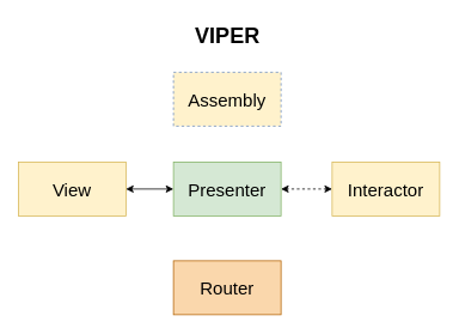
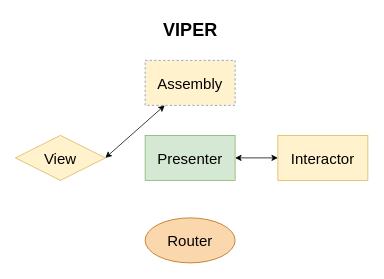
  <mxCell id="0" />
  <mxCell id="1" parent="0" />
  <mxCell id="2" value="&lt;font style=&quot;font-size: 20px&quot;&gt;Assembly&lt;/font&gt;" style="rounded=0;whiteSpace=wrap;html=1;dashed=1;fillColor=#fff2cc;strokeColor=#6c8ebf;" vertex="1" parent="1"><mxGeometry x="193" y="80" width="120" height="60" as="geometry" /></mxCell>
  <mxCell id="3" value="VIPER&lt;br&gt;" style="text;strokeColor=none;fillColor=none;html=1;fontSize=24;fontStyle=1;verticalAlign=middle;align=center;" vertex="1" parent="1"><mxGeometry x="203" y="20" width="100" height="40" as="geometry" /></mxCell>
  <mxCell id="4" value="&lt;font style=&quot;font-size: 20px&quot;&gt;Presenter&lt;/font&gt;&lt;br&gt;" style="rounded=0;whiteSpace=wrap;html=1;fillColor=#d5e8d4;strokeColor=#82b366;" vertex="1" parent="1"><mxGeometry x="193" y="180" width="120" height="60" as="geometry" /></mxCell>
- <mxCell id="5" value="&lt;font style=&quot;font-size: 20px&quot;&gt;View&lt;/font&gt;&lt;br&gt;" style="rounded=0;whiteSpace=wrap;html=1;fillColor=#fff2cc;strokeColor=#d6b656;" vertex="1" parent="1"><mxGeometry x="20" y="180" width="120" height="60" as="geometry" /></mxCell>
- <mxCell id="6" value="&lt;font style=&quot;font-size: 20px&quot;&gt;Router&lt;/font&gt;&lt;br&gt;" style="rounded=0;whiteSpace=wrap;html=1;fillColor=#fad7ac;strokeColor=#b46504;" vertex="1" parent="1"><mxGeometry x="193" y="290" width="120" height="60" as="geometry" /></mxCell>
+ <mxCell id="5" value="&lt;font style=&quot;font-size: 20px&quot;&gt;View&lt;/font&gt;&lt;br&gt;" style="rhombus;whiteSpace=wrap;html=1;fillColor=#fff2cc;strokeColor=#d6b656;" vertex="1" parent="1"><mxGeometry x="20" y="180" width="120" height="60" as="geometry" /></mxCell>
+ <mxCell id="6" value="&lt;font style=&quot;font-size: 20px&quot;&gt;Router&lt;/font&gt;&lt;br&gt;" style="ellipse;whiteSpace=wrap;html=1;fillColor=#fad7ac;strokeColor=#b46504;" vertex="1" parent="1"><mxGeometry x="193" y="290" width="120" height="60" as="geometry" /></mxCell>
  <mxCell id="7" value="&lt;font style=&quot;font-size: 20px&quot;&gt;Interactor&lt;/font&gt;&lt;br&gt;" style="rounded=0;whiteSpace=wrap;html=1;fillColor=#fff2cc;strokeColor=#d6b656;" vertex="1" parent="1"><mxGeometry x="370" y="180" width="120" height="60" as="geometry" /></mxCell>
- <mxCell id="8" value="" style="endArrow=classic;startArrow=classic;html=1;entryX=0;entryY=0.5;entryDx=0;entryDy=0;exitX=1;exitY=0.5;exitDx=0;exitDy=0;" edge="1" parent="1" source="5" target="4"><mxGeometry width="50" height="50" relative="1" as="geometry"><mxPoint x="20" y="420" as="sourcePoint" /><mxPoint x="70" y="370" as="targetPoint" /></mxGeometry></mxCell>
- <mxCell id="9" value="" style="endArrow=classic;startArrow=classic;html=1;entryX=1;entryY=0.5;entryDx=0;entryDy=0;exitX=0;exitY=0.5;exitDx=0;exitDy=0;dashed=1;" edge="1" parent="1" source="7" target="4"><mxGeometry width="50" height="50" relative="1" as="geometry"><mxPoint x="350" y="310" as="sourcePoint" /><mxPoint x="320" y="260" as="targetPoint" /></mxGeometry></mxCell>
+ <mxCell id="8" value="" style="endArrow=classic;startArrow=classic;html=1;exitX=1;exitY=0.5;exitDx=0;exitDy=0;" edge="1" parent="1" source="5" target="2"><mxGeometry width="50" height="50" relative="1" as="geometry"><mxPoint x="20" y="420" as="sourcePoint" /><mxPoint x="70" y="370" as="targetPoint" /></mxGeometry></mxCell>
+ <mxCell id="9" value="" style="endArrow=classic;startArrow=classic;html=1;entryX=1;entryY=0.5;entryDx=0;entryDy=0;exitX=0;exitY=0.5;exitDx=0;exitDy=0;" edge="1" parent="1" source="7" target="4"><mxGeometry width="50" height="50" relative="1" as="geometry"><mxPoint x="350" y="310" as="sourcePoint" /><mxPoint x="320" y="260" as="targetPoint" /></mxGeometry></mxCell>
